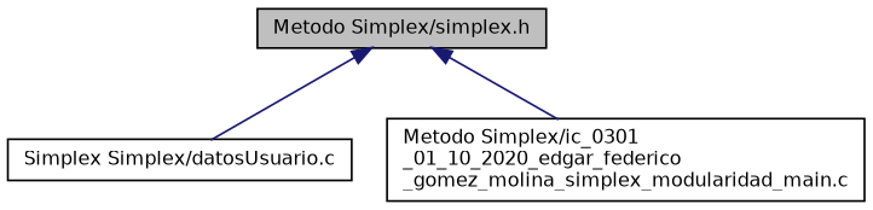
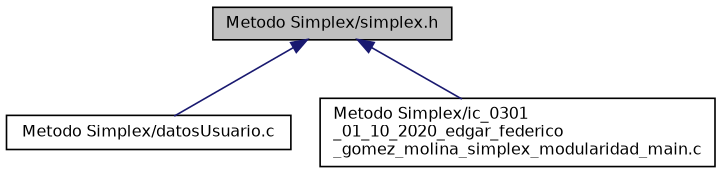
  digraph {
    node [color=black fillcolor=white fontname=Helvetica fontsize=10 shape=record style=filled]
    edge [color=midnightblue dir=back fontname=Helvetica fontsize=10 labelfontname=Helvetica labelfontsize=10 style=solid]
    n1 [fillcolor=grey75 fontcolor=black height=0.2 label="Metodo Simplex/simplex.h" width=0.4]
-   n2 [height=0.2 label="Simplex Simplex/datosUsuario.c" width=0.4]
+   n2 [height=0.2 label="Metodo Simplex/datosUsuario.c" width=0.4]
    n3 [height=0.2 label="Metodo Simplex/ic_0301\l_01_10_2020_edgar_federico\l_gomez_molina_simplex_modularidad_main.c" width=0.4]
    n1 -> n2
    n1 -> n3
  }
